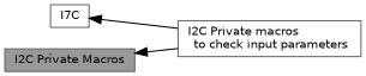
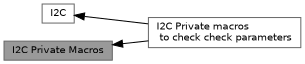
  digraph {
    rankdir=LR
    node [color=grey40 fillcolor=white fontname=Helvetica fontsize=10 shape=box style=filled]
    edge [dir=back fontname=Helvetica fontsize=10 labelfontname=Helvetica labelfontsize=10 shape=plaintext style=solid]
-   n1 [height=0.2 label=I7C width=0.4]
-   n2 [height=0.2 label="I2C Private macros\l to check input parameters" width=0.4]
+   n1 [height=0.2 label=I2C width=0.4]
+   n2 [height=0.2 label="I2C Private macros\l to check check parameters" width=0.4]
    n3 [color=gray40 fillcolor=grey60 fontcolor=black height=0.2 label="I2C Private Macros" width=0.4]
    n1 -> n2
    n3 -> n2
  }
